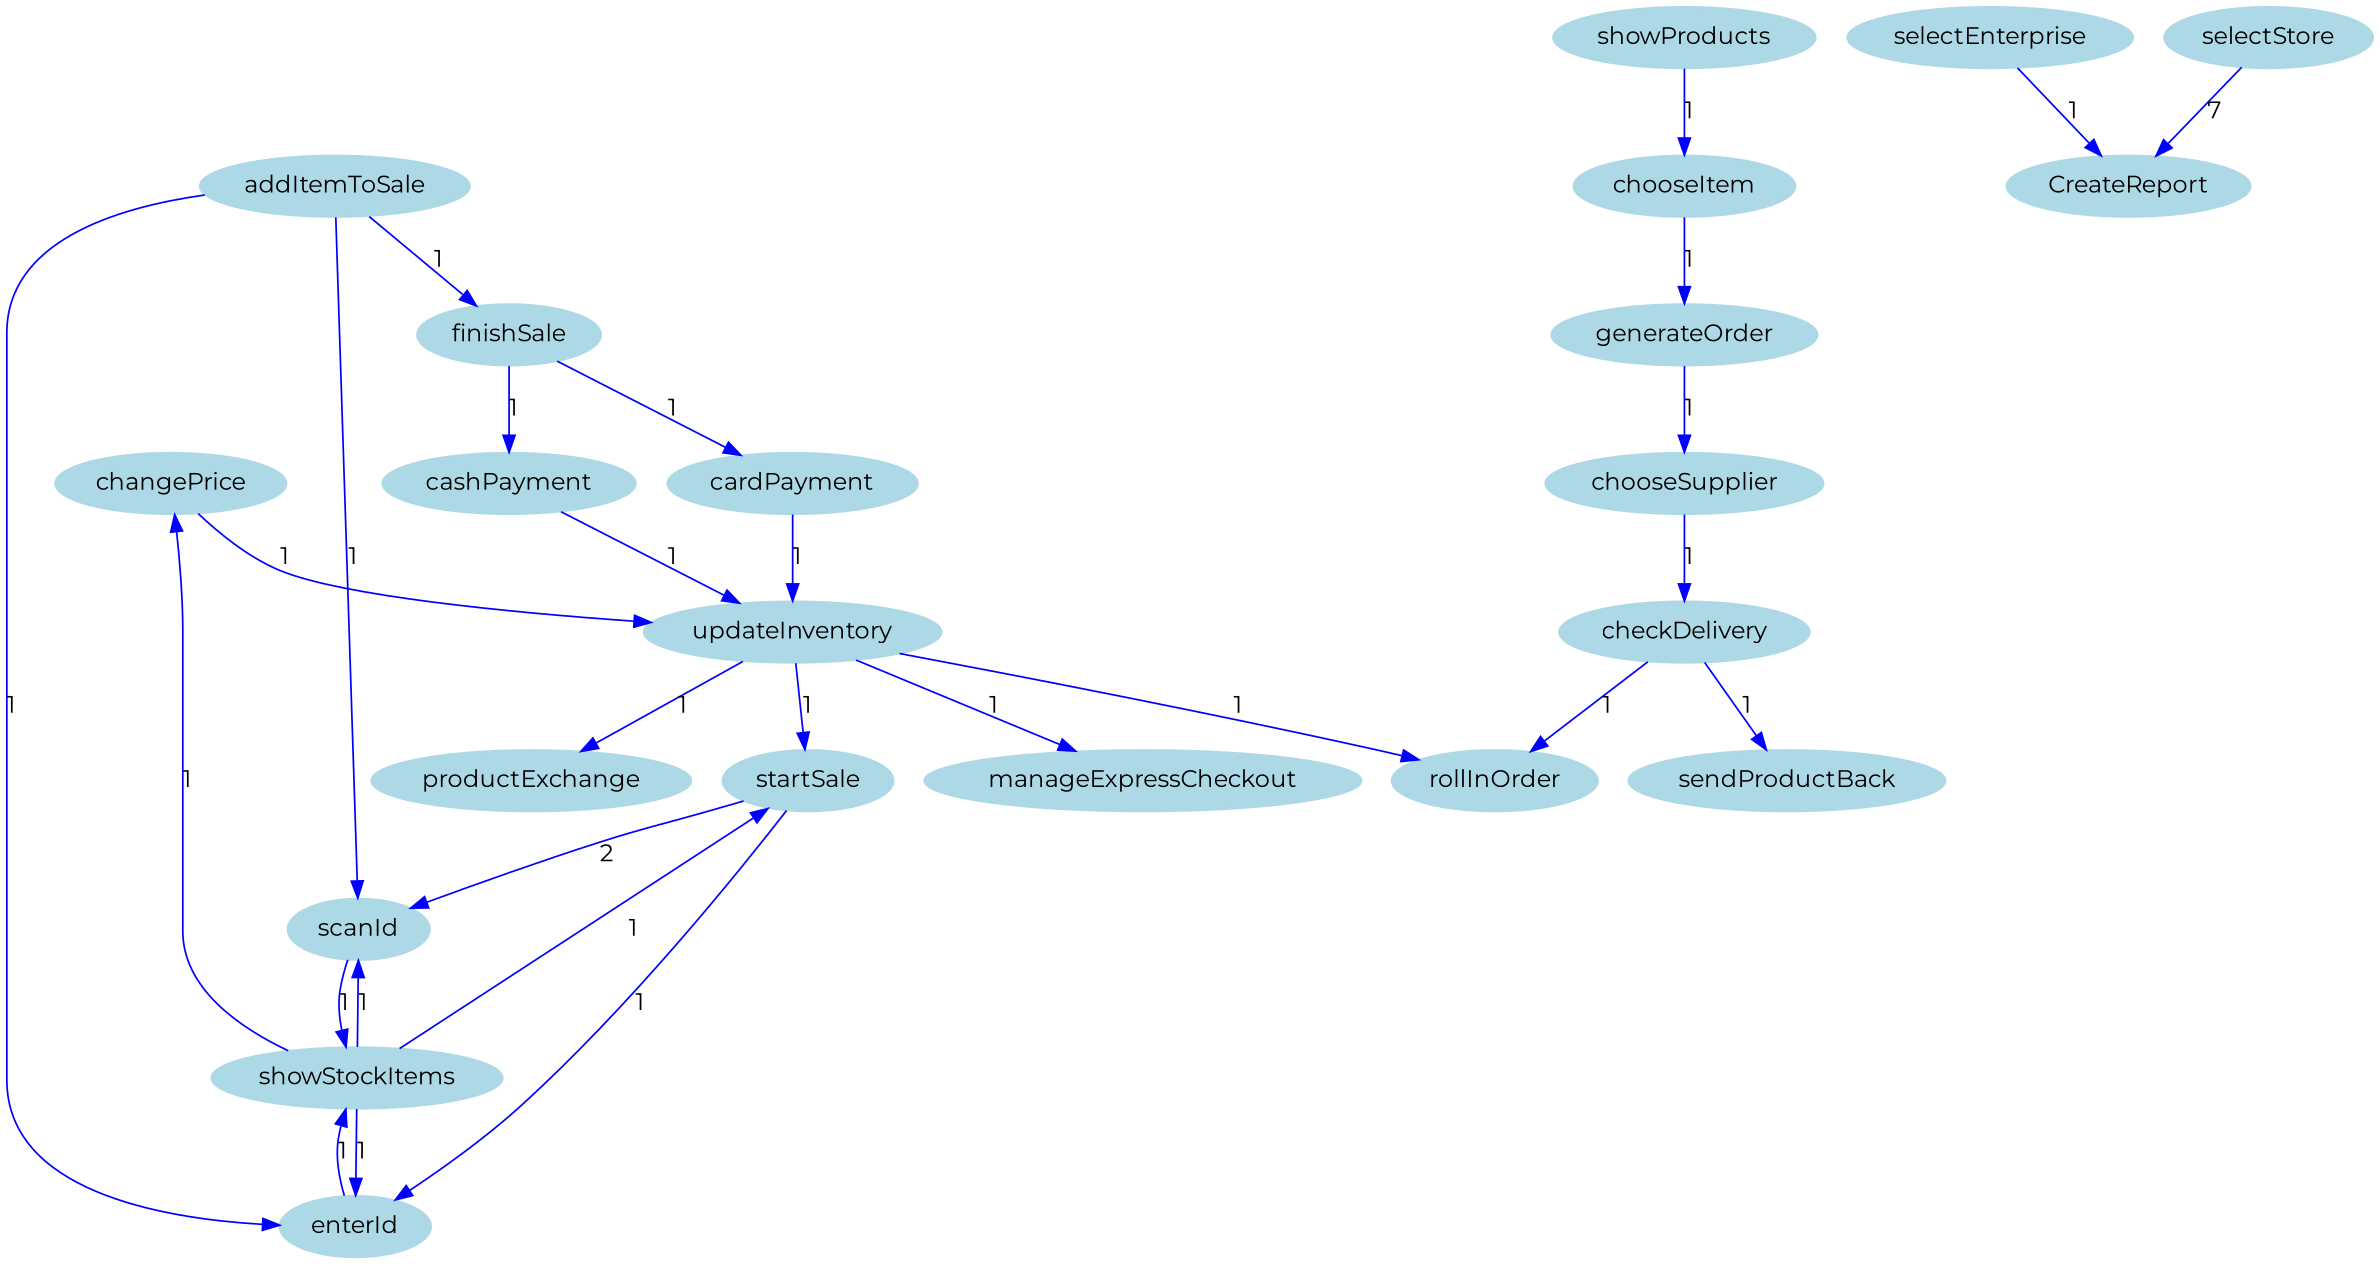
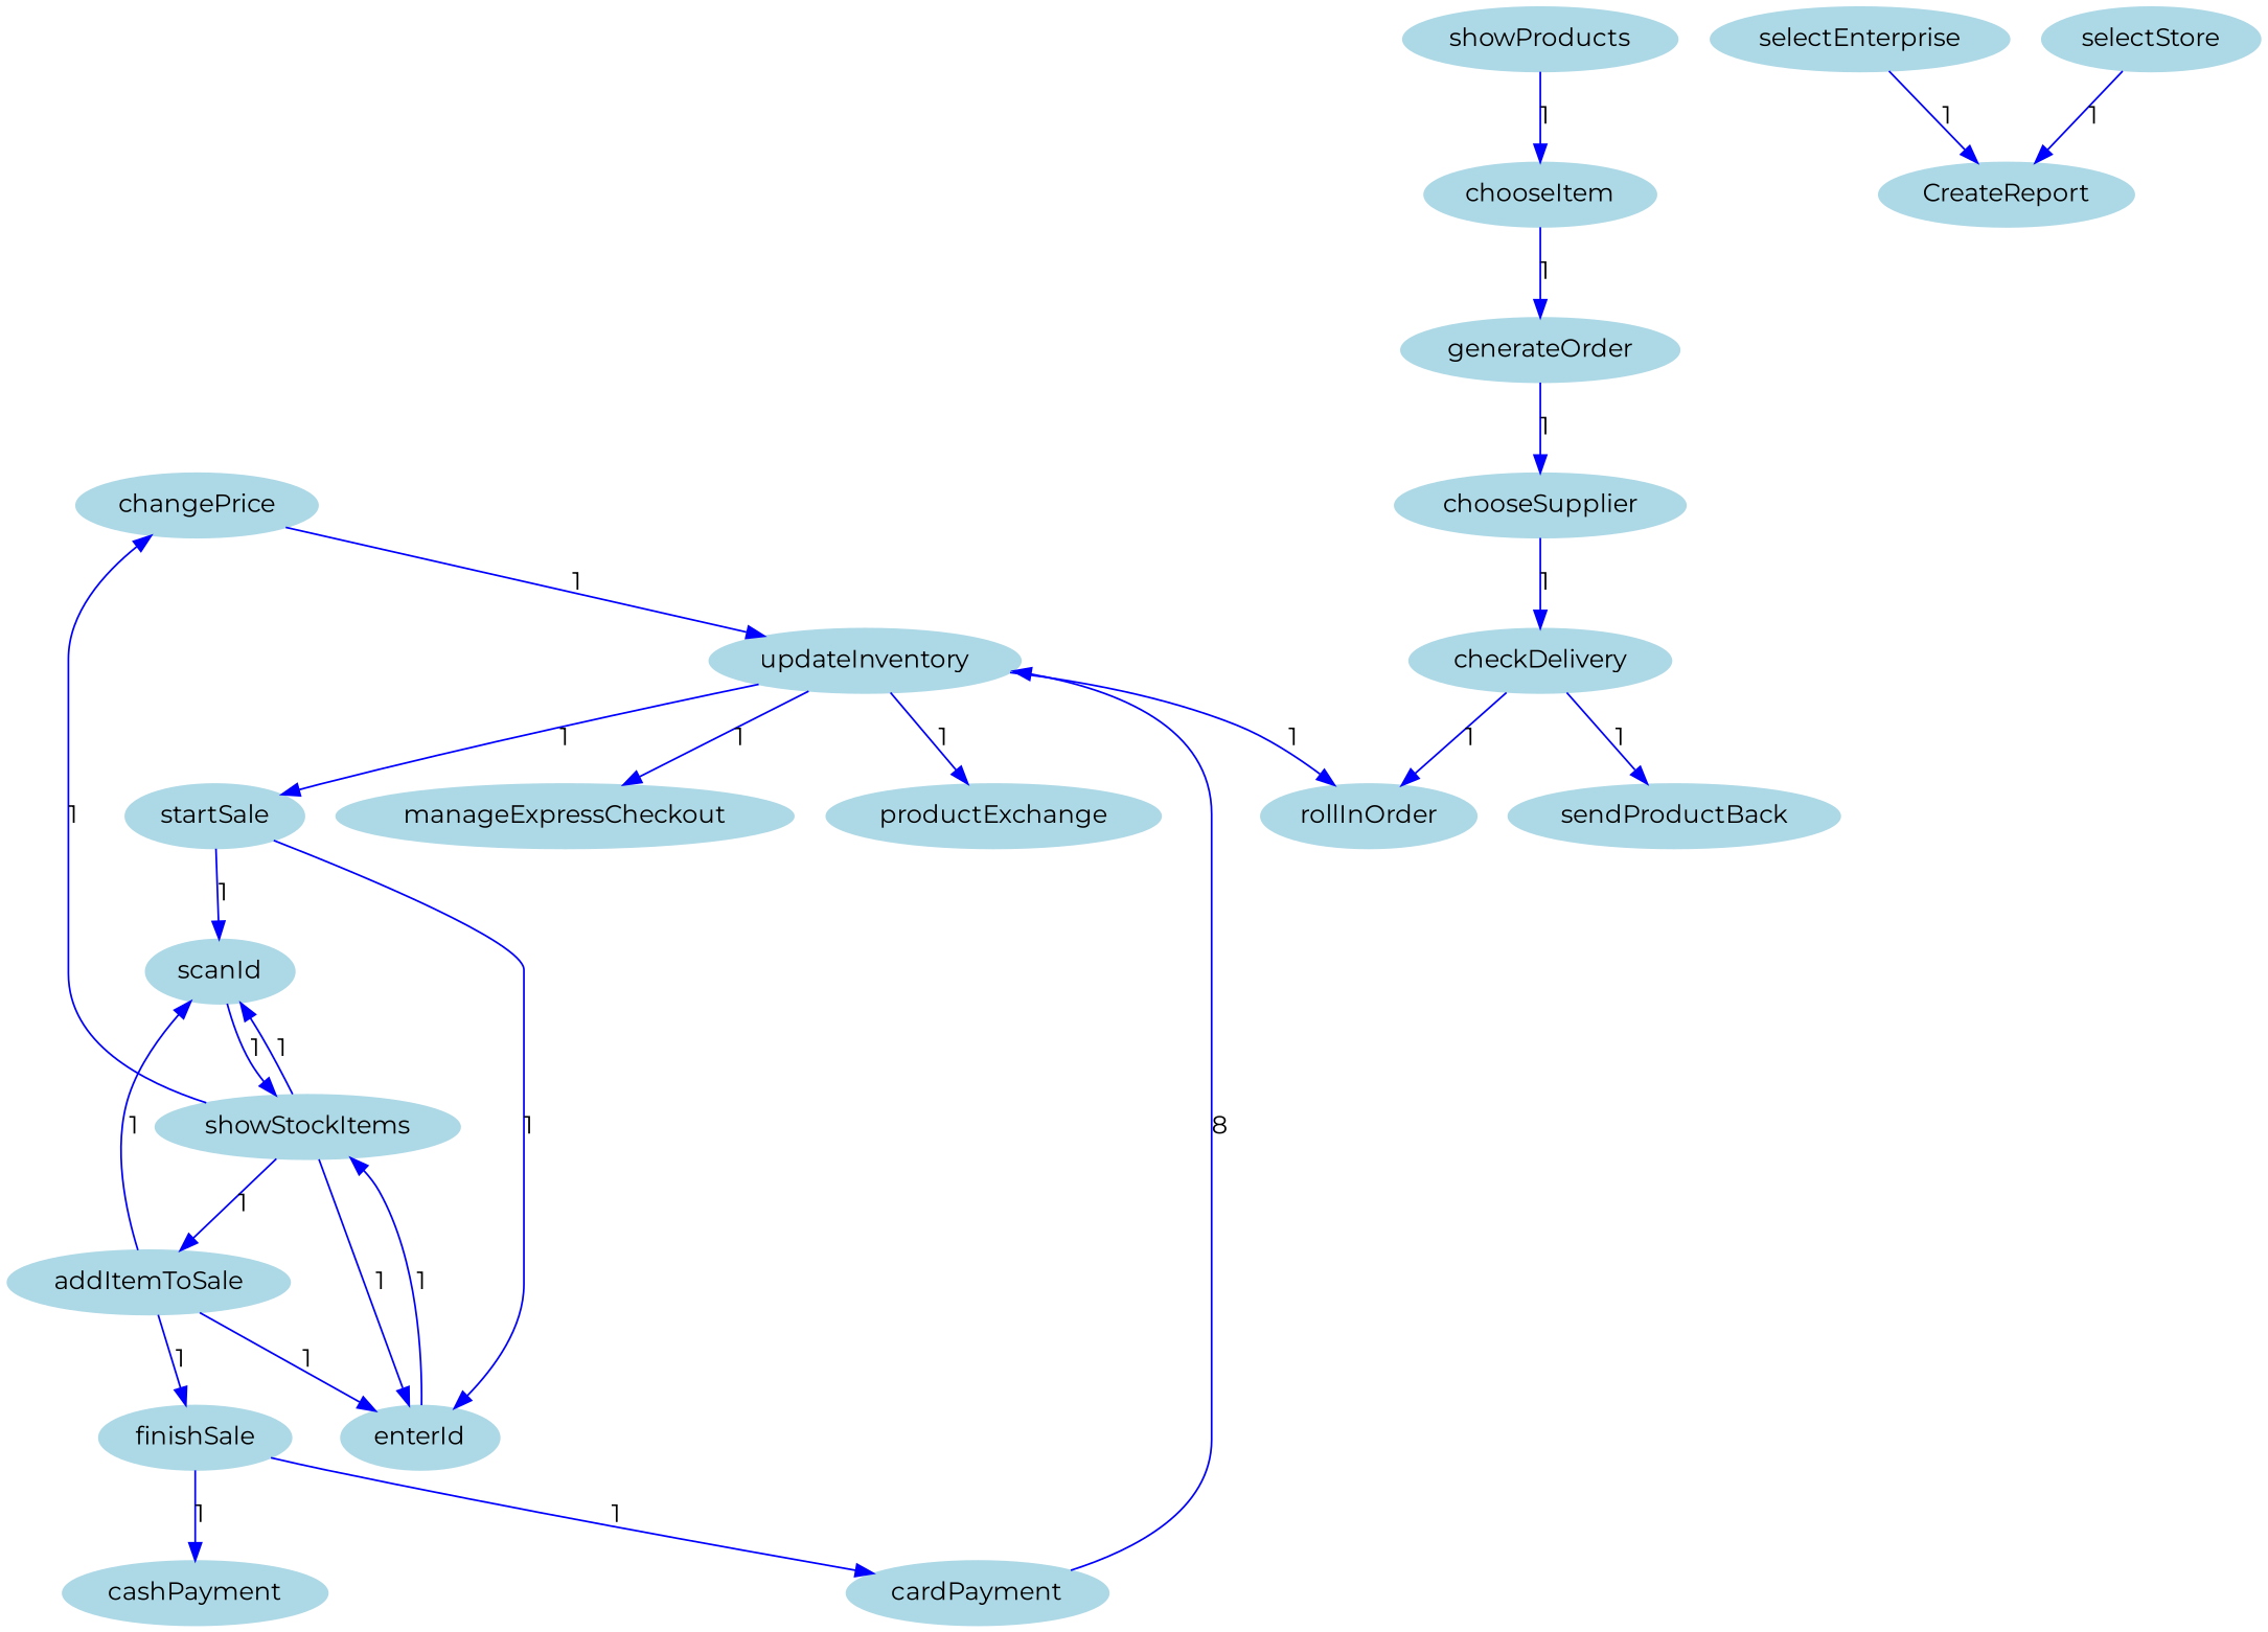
  digraph {
    fontname=Montserrat
    node [color=lightblue fontcolor=black fontname=Montserrat shape=ellipse style=filled]
    edge [color=blue font=6 fontname=Montserrat weight=1]
    n1 [label=changePrice]
    n2 [label=updateInventory]
    n3 [label=manageExpressCheckout]
    n4 [label=productExchange]
    n5 [label=startSale]
    n6 [label=rollInOrder]
    n7 [label=scanId]
    n8 [label=enterId]
    n9 [label=cardPayment]
    n10 [label=cashPayment]
    n11 [label=finishSale]
    n12 [label=selectEnterprise]
    n13 [label=CreateReport]
    n14 [label=selectStore]
    n15 [label=showStockItems]
    n16 [label=addItemToSale]
    n17 [label=chooseItem]
    n18 [label=generateOrder]
    n19 [label=showProducts]
    n20 [label=chooseSupplier]
    n21 [label=sendProductBack]
    n22 [label=checkDelivery]
    n1 -> n2 [label=1]
    n2 -> n3 [label=1]
    n2 -> n4 [label=1]
    n2 -> n5 [label=1]
    n2 -> n6 [label=1]
-   n5 -> n7 [label=2]
+   n5 -> n7 [label=1]
    n5 -> n8 [label=1]
    n7 -> n15 [label=1]
    n8 -> n15 [label=1]
-   n9 -> n2 [label=1]
-   n10 -> n2 [label=1]
+   n9 -> n2 [label=8]
    n11 -> n9 [label=1]
    n11 -> n10 [label=1]
    n12 -> n13 [label=1]
-   n14 -> n13 [label=7]
+   n14 -> n13 [label=1]
    n15 -> n1 [label=1]
    n15 -> n7 [label=1]
    n15 -> n8 [label=1]
-   n15 -> n5 [label=1]
+   n15 -> n16 [label=1]
    n16 -> n7 [label=1]
    n16 -> n8 [label=1]
    n16 -> n11 [label=1]
    n17 -> n18 [label=1]
    n18 -> n20 [label=1]
    n19 -> n17 [label=1]
    n20 -> n22 [label=1]
    n22 -> n6 [label=1]
    n22 -> n21 [label=1]
  }
